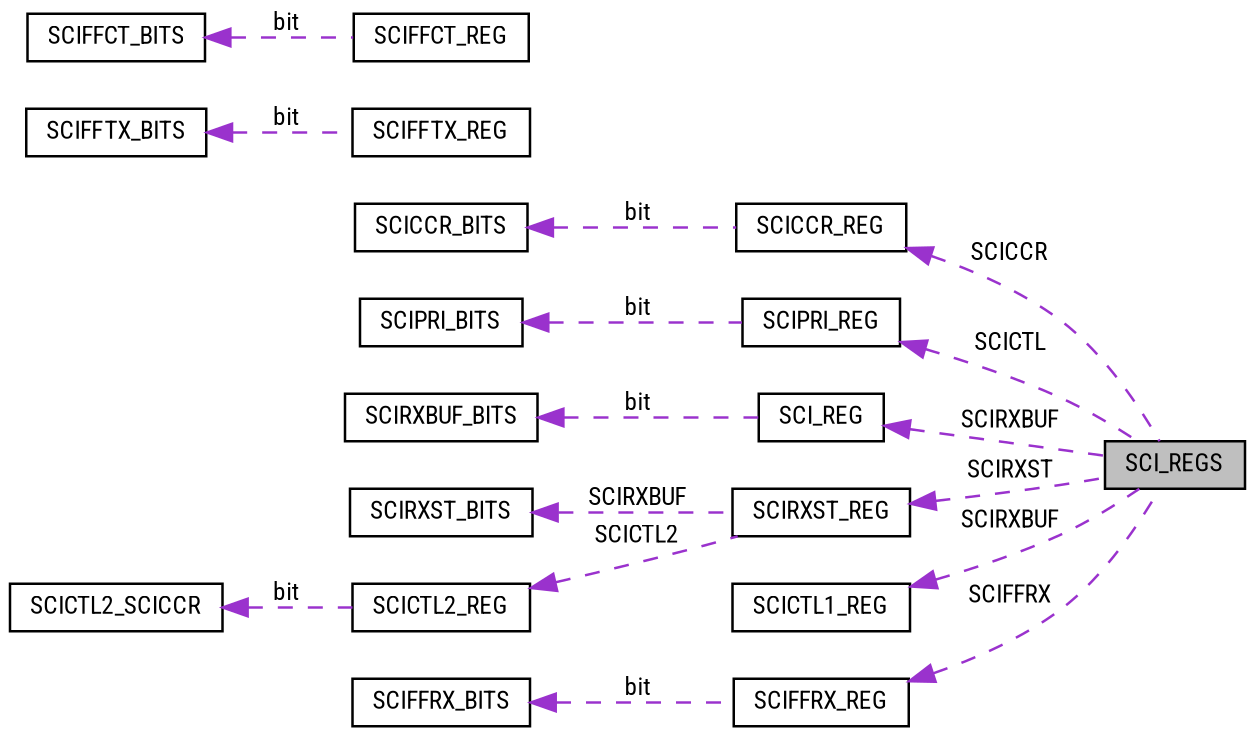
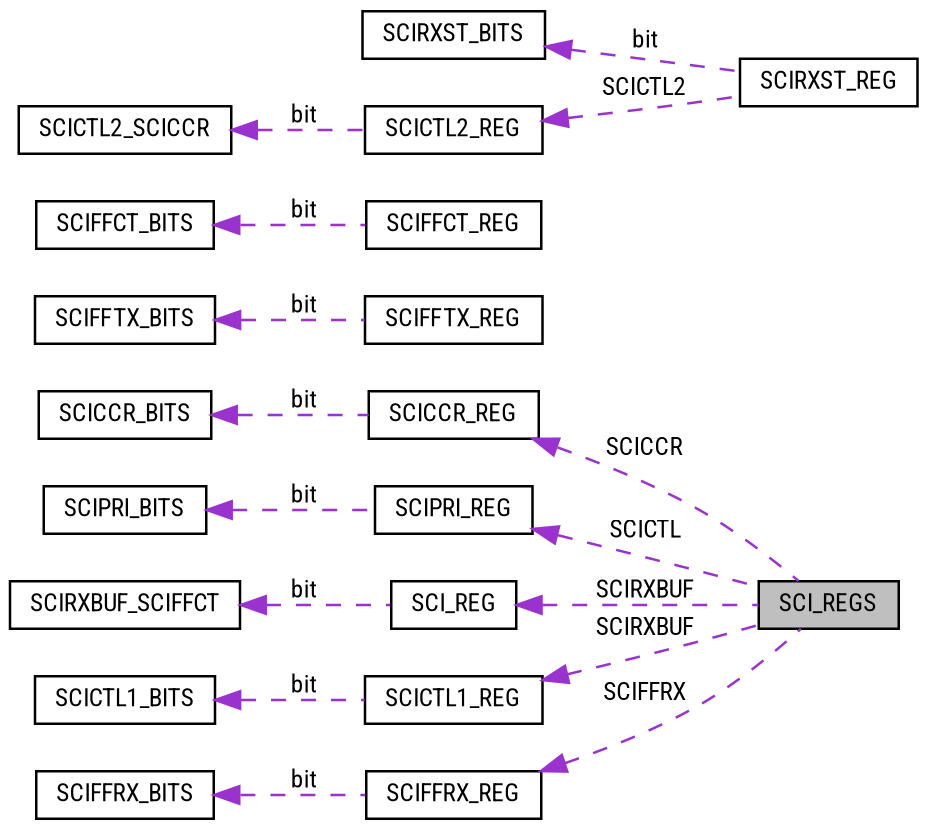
  digraph {
    fontname="Roboto Condensed"
    rankdir=LR
    node [color=black fillcolor=white fontname="Roboto Condensed" fontsize=10 shape=record style=filled]
    edge [color=darkorchid3 dir=back fontname="Roboto Condensed" fontsize=10 labelfontname=Helvetica labelfontsize=10 style=dashed]
    n1 [fillcolor=grey75 fontcolor=black height=0.2 label=SCI_REGS width=0.4]
    n2 [height=0.2 label=SCICCR_REG width=0.4]
    n3 [height=0.2 label=SCICCR_BITS width=0.4]
    n4 [height=0.2 label=SCIFFTX_REG width=0.4]
    n5 [height=0.2 label=SCIFFTX_BITS width=0.4]
    n6 [height=0.2 label=SCIFFCT_REG width=0.4]
    n7 [height=0.2 label=SCIFFCT_BITS width=0.4]
    n8 [height=0.2 label=SCIPRI_REG width=0.4]
    n9 [height=0.2 label=SCIPRI_BITS width=0.4]
    n10 [height=0.2 label=SCI_REG width=0.4]
-   n11 [height=0.2 label=SCIRXBUF_BITS width=0.4]
+   n11 [height=0.2 label=SCIRXBUF_SCIFFCT width=0.4]
    n12 [height=0.2 label=SCIRXST_REG width=0.4]
    n13 [height=0.2 label=SCIRXST_BITS width=0.4]
    n14 [height=0.2 label=SCICTL2_REG width=0.4]
    n15 [height=0.2 label=SCICTL2_SCICCR width=0.4]
    n16 [height=0.2 label=SCICTL1_REG width=0.4]
+   n17 [height=0.2 label=SCICTL1_BITS width=0.4]
    n18 [height=0.2 label=SCIFFRX_REG width=0.4]
    n19 [height=0.2 label=SCIFFRX_BITS width=0.4]
    n2 -> n1 [label=" SCICCR"]
    n3 -> n2 [label=" bit"]
    n5 -> n4 [label=" bit"]
    n7 -> n6 [label=" bit"]
    n8 -> n1 [label=" SCICTL"]
    n9 -> n8 [label=" bit"]
    n10 -> n1 [label=" SCIRXBUF"]
    n11 -> n10 [label=" bit"]
-   n12 -> n1 [label=" SCIRXST"]
-   n13 -> n12 [label=" SCIRXBUF"]
+   n13 -> n12 [label=" bit"]
    n14 -> n12 [label=" SCICTL2"]
    n15 -> n14 [label=" bit"]
    n16 -> n1 [label=" SCIRXBUF"]
+   n17 -> n16 [label=" bit"]
    n18 -> n1 [label=" SCIFFRX"]
    n19 -> n18 [label=" bit"]
  }
